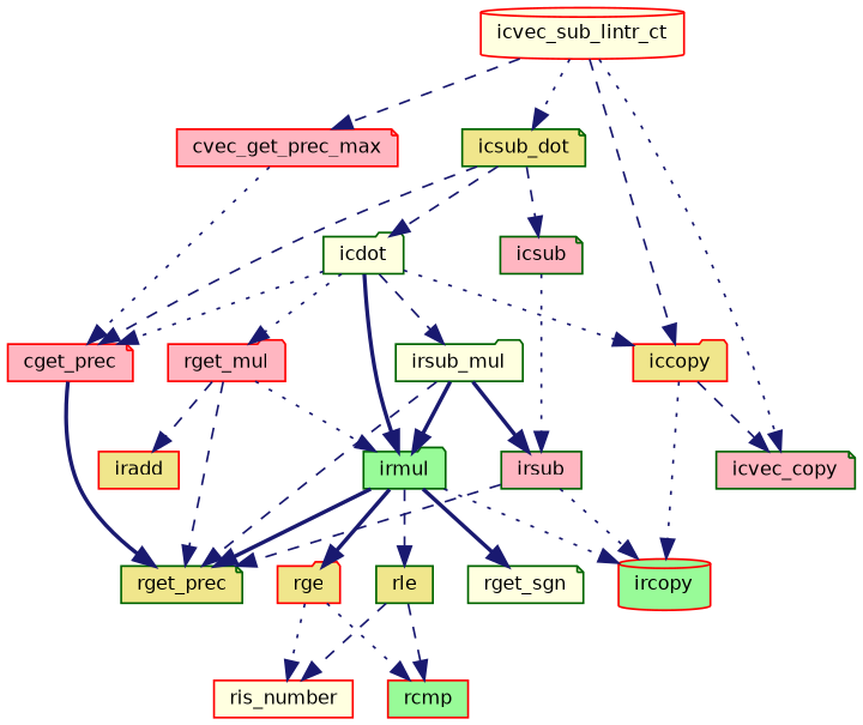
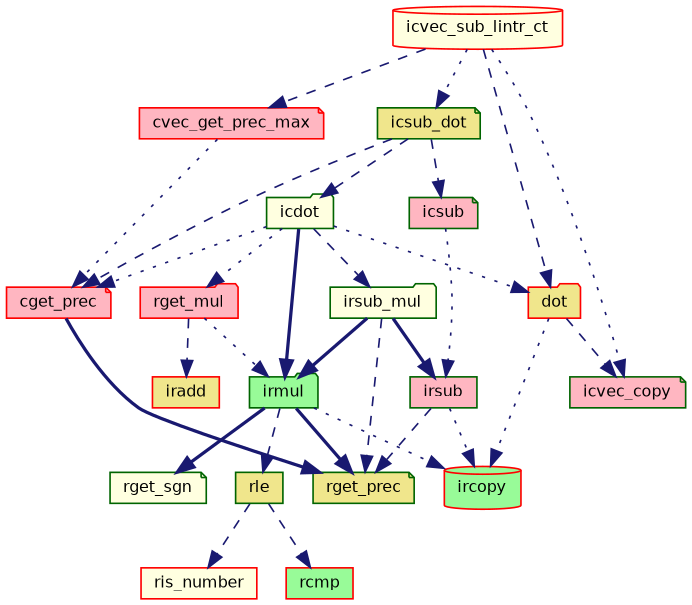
  digraph {
    rankdir=TB
    node [color=red fillcolor=lightpink fontname=Helvetica fontsize=10 shape=note style=filled]
    edge [color=midnightblue fontname=Helvetica fontsize=10 labelfontname=Helvetica labelfontsize=10 style=dashed]
    n1 [fillcolor=lightyellow fontcolor=black height=0.2 label=icvec_sub_lintr_ct shape=cylinder width=0.4]
    n2 [height=0.2 label=cvec_get_prec_max width=0.4]
-   n3 [fillcolor=khaki height=0.2 label=iccopy shape=folder width=0.4]
+   n3 [fillcolor=khaki height=0.2 label=dot shape=folder width=0.4]
    n4 [color=darkgreen fillcolor=khaki height=0.2 label=icsub_dot width=0.4]
    n5 [color=darkgreen height=0.2 label=icvec_copy width=0.4]
    n6 [height=0.2 label=cget_prec width=0.4]
    n7 [fillcolor=palegreen height=0.2 label=ircopy shape=cylinder width=0.4]
    n8 [color=darkgreen fillcolor=lightyellow height=0.2 label=icdot shape=folder width=0.4]
    n9 [color=darkgreen height=0.2 label=icsub width=0.4]
    n10 [color=darkgreen fillcolor=khaki height=0.2 label=rget_prec width=0.4]
    n11 [color=darkgreen fillcolor=palegreen height=0.2 label=irmul shape=folder width=0.4]
    n12 [height=0.2 label=rget_mul shape=folder width=0.4]
    n13 [color=darkgreen fillcolor=lightyellow height=0.2 label=irsub_mul shape=folder width=0.4]
    n14 [color=darkgreen height=0.2 label=irsub shape=box width=0.4]
    n15 [color=darkgreen fillcolor=lightyellow height=0.2 label=rget_sgn width=0.4]
    n16 [color=darkgreen fillcolor=khaki height=0.2 label=rle shape=box width=0.4]
-   n17 [fillcolor=khaki height=0.2 label=rge shape=folder width=0.4]
    n18 [fillcolor=khaki height=0.2 label=iradd shape=box width=0.4]
    n19 [fillcolor=lightyellow height=0.2 label=ris_number shape=box width=0.4]
    n20 [fillcolor=palegreen height=0.2 label=rcmp shape=box width=0.4]
    n1 -> n2
    n1 -> n3
    n1 -> n4 [style=dotted]
    n1 -> n5 [style=dotted]
    n2 -> n6 [style=dotted]
    n3 -> n5
    n3 -> n7 [style=dotted]
    n4 -> n6
    n4 -> n8
    n4 -> n9
    n6 -> n10 [style=bold]
    n8 -> n3 [style=dotted]
    n8 -> n6 [style=dotted]
    n8 -> n11 [style=bold]
    n8 -> n12 [style=dotted]
    n8 -> n13
    n9 -> n14 [style=dotted]
    n11 -> n7 [style=dotted]
    n11 -> n10 [style=bold]
    n11 -> n15 [style=bold]
    n11 -> n16
-   n11 -> n17 [style=bold]
-   n12 -> n10
    n12 -> n11 [style=dotted]
    n12 -> n18
    n13 -> n10
    n13 -> n11 [style=bold]
    n13 -> n14 [style=bold]
    n14 -> n7 [style=dotted]
    n14 -> n10
    n16 -> n19
    n16 -> n20
-   n17 -> n19 [style=dotted]
-   n17 -> n20 [style=dotted]
  }
